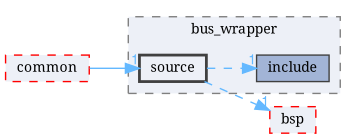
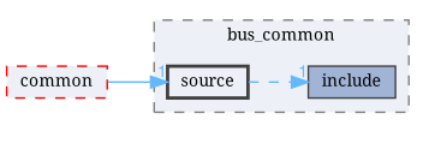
  digraph {
    compound=true
    fontname="Noto Serif"
    rankdir=LR
    node [color=grey25 fillcolor="#edf0f7" fontname="Noto Serif" fontsize=10 shape=box style="filled,dashed"]
    edge [color=steelblue1 fontcolor=steelblue1 fontname="Noto Serif" fontsize=10 headlabel=1 labeldistance=1.5 labelfontname=FreeSans labelfontsize=10 style=dashed]
    n1 [fillcolor="#a2b4d6" height=0.2 label=include style=filled width=0.4]
    n2 [height=0.2 label=source style="filled,bold" width=0.4]
-   n3 [color=red height=0.2 label=bsp width=0.4]
    n4 [color=red height=0.2 label=common width=0.4]
    subgraph cluster_1 {
      bgcolor="#edf0f7"
      fontsize=10
-     label=bus_wrapper
+     label=bus_common
      pencolor=grey50
      style="filled,dashed"
      n1
      n2
    }
    n2 -> n1
-   n2 -> n3
    n4 -> n2 [style=solid]
  }
